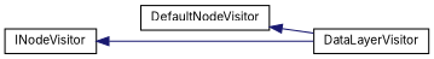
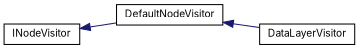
  digraph {
    fontname=Inter
    rankdir=LR
    node [color=black fillcolor=white fontname=Inter fontsize=10 shape=record style=filled]
    edge [color=midnightblue dir=back fontname=Inter fontsize=10 labelfontname=Helvetica labelfontsize=10 style=solid]
    n1 [height=0.2 label=INodeVisitor width=0.4]
    n2 [height=0.2 label=DefaultNodeVisitor width=0.4]
    n3 [height=0.2 label=DataLayerVisitor width=0.4]
-   n1 -> n3
+   n1 -> n2
    n2 -> n3
  }
